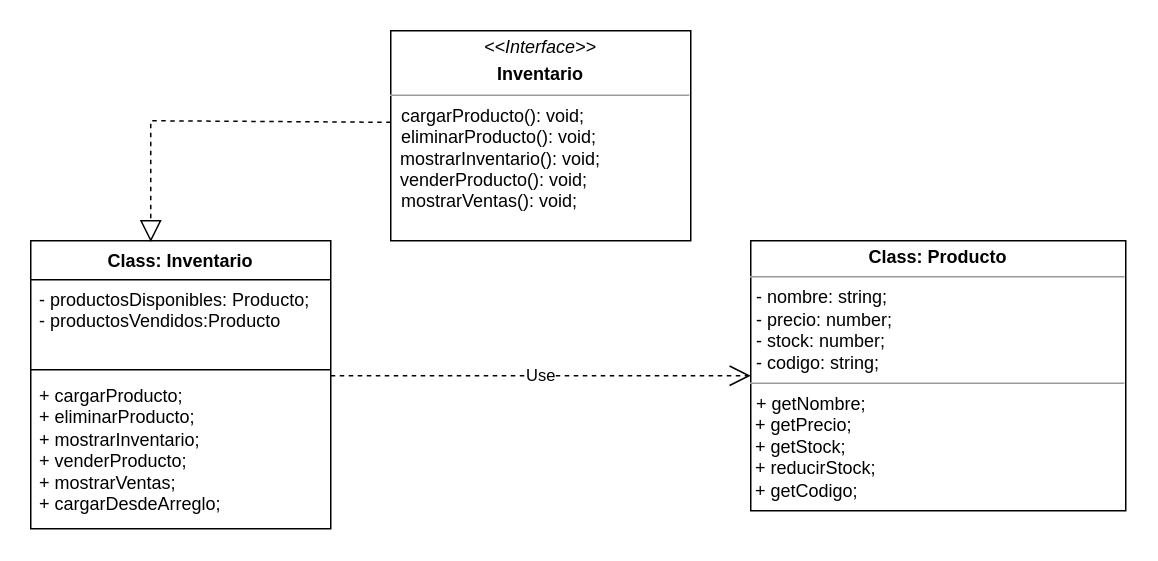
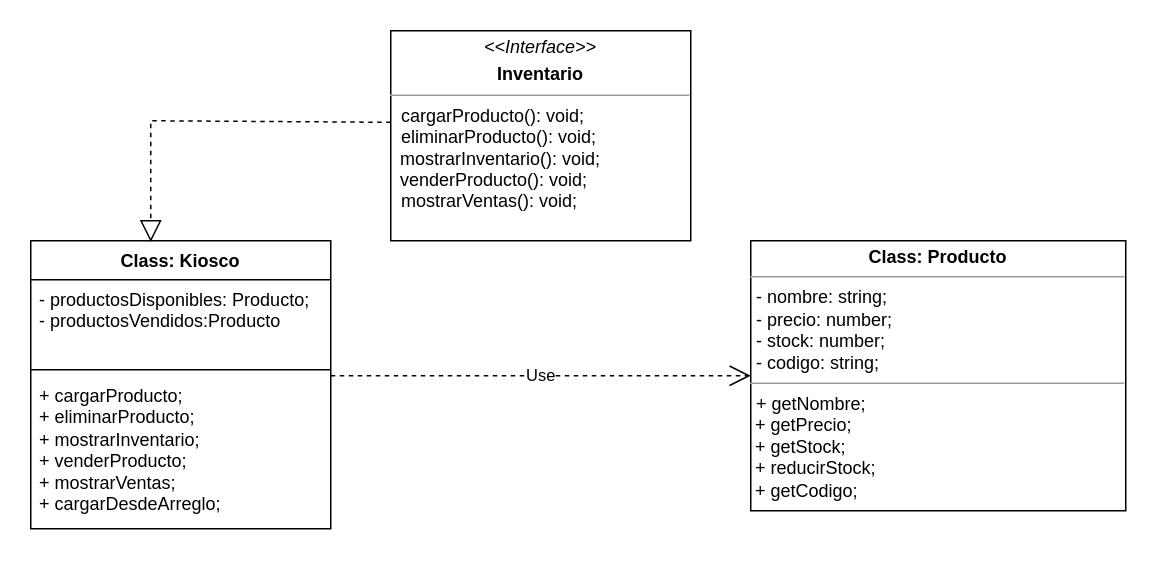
  <mxCell id="0" />
  <mxCell id="1" parent="0" />
  <mxCell id="2" value="&lt;p style=&quot;margin:0px;margin-top:4px;text-align:center;&quot;&gt;&lt;i&gt;&amp;lt;&amp;lt;Interface&amp;gt;&amp;gt;&lt;/i&gt;&lt;/p&gt;&lt;p style=&quot;margin:0px;margin-top:4px;text-align:center;&quot;&gt;&lt;b&gt;Inventario&lt;/b&gt;&lt;br&gt;&lt;/p&gt;&lt;hr size=&quot;1&quot;&gt;&lt;p style=&quot;margin:0px;margin-left:4px;&quot;&gt;&amp;nbsp;cargarProducto(): void;&lt;br&gt;&amp;nbsp;eliminarProducto(): void;&lt;/p&gt;&amp;nbsp; mostrarInventario(): void;&lt;br&gt;&amp;nbsp; venderProducto(): void;&lt;br&gt;&lt;p style=&quot;margin:0px;margin-left:4px;&quot;&gt;&amp;nbsp;mostrarVentas(): void;&lt;br&gt;&lt;/p&gt;" style="verticalAlign=top;align=left;overflow=fill;fontSize=12;fontFamily=Helvetica;html=1;whiteSpace=wrap;" parent="1" vertex="1"><mxGeometry x="260" y="20" width="200" height="140" as="geometry" /></mxCell>
- <mxCell id="3" value="Class: Inventario" style="swimlane;fontStyle=1;align=center;verticalAlign=top;childLayout=stackLayout;horizontal=1;startSize=26;horizontalStack=0;resizeParent=1;resizeParentMax=0;resizeLast=0;collapsible=1;marginBottom=0;whiteSpace=wrap;html=1;" parent="1" vertex="1"><mxGeometry x="20" y="160" width="200" height="192" as="geometry" /></mxCell>
+ <mxCell id="3" value="Class: Kiosco" style="swimlane;fontStyle=1;align=center;verticalAlign=top;childLayout=stackLayout;horizontal=1;startSize=26;horizontalStack=0;resizeParent=1;resizeParentMax=0;resizeLast=0;collapsible=1;marginBottom=0;whiteSpace=wrap;html=1;" parent="1" vertex="1"><mxGeometry x="20" y="160" width="200" height="192" as="geometry" /></mxCell>
  <mxCell id="4" value="- productosDisponibles: Producto;&lt;br&gt;- productosVendidos:Producto" style="text;strokeColor=none;fillColor=none;align=left;verticalAlign=top;spacingLeft=4;spacingRight=4;overflow=hidden;rotatable=0;points=[[0,0.5],[1,0.5]];portConstraint=eastwest;whiteSpace=wrap;html=1;" parent="3" vertex="1"><mxGeometry y="26" width="200" height="56" as="geometry" /></mxCell>
  <mxCell id="5" value="" style="line;strokeWidth=1;fillColor=none;align=left;verticalAlign=middle;spacingTop=-1;spacingLeft=3;spacingRight=3;rotatable=0;labelPosition=right;points=[];portConstraint=eastwest;strokeColor=inherit;" parent="3" vertex="1"><mxGeometry y="82" width="200" height="8" as="geometry" /></mxCell>
  <mxCell id="6" value="+ cargarProducto;&lt;br&gt;+ eliminarProducto;&lt;br&gt;+ mostrarInventario;&lt;br&gt;+ venderProducto;&lt;br&gt;+ mostrarVentas;&lt;br&gt;+ cargarDesdeArreglo;" style="text;strokeColor=none;fillColor=none;align=left;verticalAlign=top;spacingLeft=4;spacingRight=4;overflow=hidden;rotatable=0;points=[[0,0.5],[1,0.5]];portConstraint=eastwest;whiteSpace=wrap;html=1;" parent="3" vertex="1"><mxGeometry y="90" width="200" height="102" as="geometry" /></mxCell>
  <mxCell id="7" value="&lt;p style=&quot;margin:0px;margin-top:4px;text-align:center;&quot;&gt;&lt;b&gt;Class: Producto&lt;/b&gt;&lt;/p&gt;&lt;hr size=&quot;1&quot;&gt;&lt;p style=&quot;margin:0px;margin-left:4px;&quot;&gt;- nombre: string;&lt;/p&gt;&lt;p style=&quot;margin:0px;margin-left:4px;&quot;&gt;- precio: number;&lt;/p&gt;&lt;p style=&quot;border-color: var(--border-color); margin: 0px 0px 0px 4px;&quot;&gt;- stock: number;&lt;/p&gt;&lt;p style=&quot;border-color: var(--border-color); margin: 0px 0px 0px 4px;&quot;&gt;- codigo: string;&lt;/p&gt;&lt;hr size=&quot;1&quot;&gt;&lt;p style=&quot;margin:0px;margin-left:4px;&quot;&gt;+ getNombre;&lt;/p&gt;&amp;nbsp;+ getPrecio;&lt;br&gt;&amp;nbsp;+ getStock;&lt;br&gt;&amp;nbsp;+ reducirStock;&lt;br&gt;&lt;span style=&quot;background-color: initial;&quot;&gt;&amp;nbsp;+ getCodigo;&lt;/span&gt;" style="verticalAlign=top;align=left;overflow=fill;fontSize=12;fontFamily=Helvetica;html=1;whiteSpace=wrap;" parent="1" vertex="1"><mxGeometry x="500" y="160" width="250" height="180" as="geometry" /></mxCell>
  <mxCell id="8" value="" style="endArrow=block;dashed=1;endFill=0;endSize=12;html=1;rounded=0;exitX=0;exitY=0.436;exitDx=0;exitDy=0;exitPerimeter=0;entryX=0.4;entryY=0.004;entryDx=0;entryDy=0;entryPerimeter=0;" parent="1" source="2" target="3" edge="1"><mxGeometry width="160" relative="1" as="geometry"><mxPoint x="270" y="390" as="sourcePoint" /><mxPoint x="430" y="390" as="targetPoint" /><Array as="points"><mxPoint x="100" y="80" /></Array></mxGeometry></mxCell>
  <mxCell id="9" value="Use" style="endArrow=open;endSize=12;dashed=1;html=1;rounded=0;" parent="1" target="7" edge="1"><mxGeometry width="160" relative="1" as="geometry"><mxPoint x="220" y="250" as="sourcePoint" /><mxPoint x="430" y="260" as="targetPoint" /></mxGeometry></mxCell>
